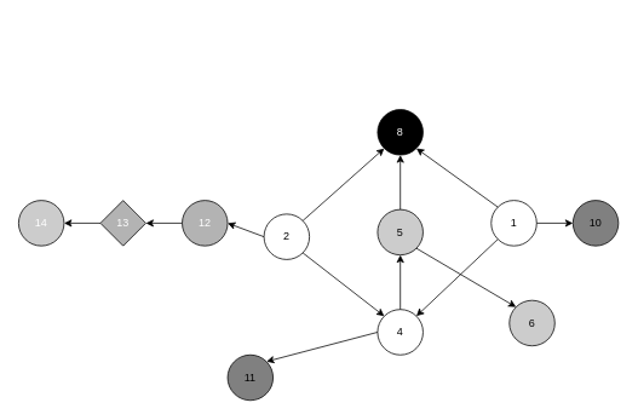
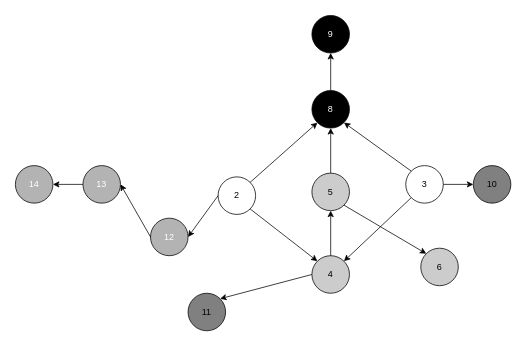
  <mxCell id="0" />
  <mxCell id="1" parent="0" />
  <mxCell id="2" value="2" style="ellipse;whiteSpace=wrap;html=1;aspect=fixed;fillColor=#FFFFFF;" parent="1" vertex="1"><mxGeometry x="290" y="235" width="50" height="50" as="geometry" /></mxCell>
- <mxCell id="3" value="1" style="ellipse;whiteSpace=wrap;html=1;aspect=fixed;fillColor=#FFFFFF;" parent="1" vertex="1"><mxGeometry x="540" y="220" width="50" height="50" as="geometry" /></mxCell>
- <mxCell id="4" value="4" style="ellipse;whiteSpace=wrap;html=1;aspect=fixed;strokeColor=#000000;fillColor=#ffffff;" parent="1" vertex="1"><mxGeometry x="415" y="340" width="50" height="50" as="geometry" /></mxCell>
+ <mxCell id="3" value="3" style="ellipse;whiteSpace=wrap;html=1;aspect=fixed;fillColor=#FFFFFF;" parent="1" vertex="1"><mxGeometry x="540" y="220" width="50" height="50" as="geometry" /></mxCell>
+ <mxCell id="4" value="4" style="ellipse;whiteSpace=wrap;html=1;aspect=fixed;strokeColor=#000000;fillColor=#CCCCCC;" parent="1" vertex="1"><mxGeometry x="415" y="340" width="50" height="50" as="geometry" /></mxCell>
  <mxCell id="5" value="11" style="ellipse;whiteSpace=wrap;html=1;aspect=fixed;fillColor=#808080;strokeColor=#000000;" parent="1" vertex="1"><mxGeometry x="250" y="390" width="50" height="50" as="geometry" /></mxCell>
  <mxCell id="6" value="5" style="ellipse;whiteSpace=wrap;html=1;aspect=fixed;fillColor=#CCCCCC;strokeColor=#000000;" parent="1" vertex="1"><mxGeometry x="415" y="230" width="50" height="50" as="geometry" /></mxCell>
  <mxCell id="7" value="6" style="ellipse;whiteSpace=wrap;html=1;aspect=fixed;fillColor=#CCCCCC;" parent="1" vertex="1"><mxGeometry x="560" y="330" width="50" height="50" as="geometry" /></mxCell>
  <mxCell id="8" value="&lt;font color=&quot;#ffffff&quot;&gt;8&lt;/font&gt;" style="ellipse;whiteSpace=wrap;html=1;aspect=fixed;fillColor=#000000;" parent="1" vertex="1"><mxGeometry x="415" y="120" width="50" height="50" as="geometry" /></mxCell>
- <mxCell id="10" value="&lt;font color=&quot;#ffffff&quot;&gt;12&lt;/font&gt;" style="ellipse;whiteSpace=wrap;html=1;aspect=fixed;fillColor=#B3B3B3;" parent="1" vertex="1"><mxGeometry x="200" y="220" width="50" height="50" as="geometry" /></mxCell>
- <mxCell id="11" value="&lt;font color=&quot;#ffffff&quot;&gt;13&lt;/font&gt;" style="rhombus;whiteSpace=wrap;html=1;aspect=fixed;fillColor=#B3B3B3;" parent="1" vertex="1"><mxGeometry x="110" y="220" width="50" height="50" as="geometry" /></mxCell>
- <mxCell id="12" value="&lt;font color=&quot;#ffffff&quot;&gt;14&lt;/font&gt;" style="ellipse;whiteSpace=wrap;html=1;aspect=fixed;strokeColor=#000000;shadow=0;fillColor=#cccccc;" parent="1" vertex="1"><mxGeometry x="20" y="220" width="50" height="50" as="geometry" /></mxCell>
+ <mxCell id="9" value="&lt;font color=&quot;#ffffff&quot;&gt;9&lt;/font&gt;" style="ellipse;whiteSpace=wrap;html=1;aspect=fixed;fillColor=#000000;" parent="1" vertex="1"><mxGeometry x="415" y="20" width="50" height="50" as="geometry" /></mxCell>
+ <mxCell id="10" value="&lt;font color=&quot;#ffffff&quot;&gt;12&lt;/font&gt;" style="ellipse;whiteSpace=wrap;html=1;aspect=fixed;fillColor=#B3B3B3;" parent="1" vertex="1"><mxGeometry x="200" y="290" width="50" height="50" as="geometry" /></mxCell>
+ <mxCell id="11" value="&lt;font color=&quot;#ffffff&quot;&gt;13&lt;/font&gt;" style="ellipse;whiteSpace=wrap;html=1;aspect=fixed;fillColor=#B3B3B3;" parent="1" vertex="1"><mxGeometry x="110" y="220" width="50" height="50" as="geometry" /></mxCell>
+ <mxCell id="12" value="&lt;font color=&quot;#ffffff&quot;&gt;14&lt;/font&gt;" style="ellipse;whiteSpace=wrap;html=1;aspect=fixed;strokeColor=#000000;shadow=0;fillColor=#B3B3B3;" parent="1" vertex="1"><mxGeometry x="20" y="220" width="50" height="50" as="geometry" /></mxCell>
  <mxCell id="13" value="10" style="ellipse;whiteSpace=wrap;html=1;aspect=fixed;strokeColor=#000000;fillColor=#808080;" parent="1" vertex="1"><mxGeometry x="630" y="220" width="50" height="50" as="geometry" /></mxCell>
  <mxCell id="14" value="" style="endArrow=classic;html=1;rounded=0;exitX=1;exitY=1;exitDx=0;exitDy=0;entryX=0;entryY=0;entryDx=0;entryDy=0;" parent="1" source="2" target="4" edge="1"><mxGeometry width="50" height="50" relative="1" as="geometry"><mxPoint x="390" y="390" as="sourcePoint" /><mxPoint x="430" y="330" as="targetPoint" /></mxGeometry></mxCell>
  <mxCell id="15" value="" style="endArrow=classic;html=1;rounded=0;exitX=0;exitY=1;exitDx=0;exitDy=0;entryX=1;entryY=0;entryDx=0;entryDy=0;" parent="1" source="3" target="4" edge="1"><mxGeometry width="50" height="50" relative="1" as="geometry"><mxPoint x="342.678" y="272.678" as="sourcePoint" /><mxPoint x="460" y="330" as="targetPoint" /></mxGeometry></mxCell>
  <mxCell id="16" value="" style="endArrow=classic;html=1;rounded=0;entryX=1;entryY=0;entryDx=0;entryDy=0;exitX=0;exitY=0.5;exitDx=0;exitDy=0;" parent="1" source="4" target="5" edge="1"><mxGeometry width="50" height="50" relative="1" as="geometry"><mxPoint x="330" y="340" as="sourcePoint" /><mxPoint x="440" y="340" as="targetPoint" /></mxGeometry></mxCell>
  <mxCell id="17" value="" style="endArrow=classic;html=1;rounded=0;entryX=0;entryY=0.5;entryDx=0;entryDy=0;exitX=1;exitY=0.5;exitDx=0;exitDy=0;" parent="1" source="3" target="13" edge="1"><mxGeometry width="50" height="50" relative="1" as="geometry"><mxPoint x="455" y="385" as="sourcePoint" /><mxPoint x="342.678" y="452.322" as="targetPoint" /></mxGeometry></mxCell>
  <mxCell id="18" value="" style="endArrow=classic;html=1;rounded=0;entryX=1;entryY=0.5;entryDx=0;entryDy=0;exitX=0;exitY=0.5;exitDx=0;exitDy=0;" parent="1" source="2" target="10" edge="1"><mxGeometry width="50" height="50" relative="1" as="geometry"><mxPoint x="465" y="395" as="sourcePoint" /><mxPoint x="352.678" y="462.322" as="targetPoint" /></mxGeometry></mxCell>
  <mxCell id="19" value="" style="endArrow=classic;html=1;rounded=0;entryX=1;entryY=0.5;entryDx=0;entryDy=0;exitX=0;exitY=0.5;exitDx=0;exitDy=0;" parent="1" source="10" target="11" edge="1"><mxGeometry width="50" height="50" relative="1" as="geometry"><mxPoint x="300" y="255" as="sourcePoint" /><mxPoint x="240" y="255" as="targetPoint" /></mxGeometry></mxCell>
  <mxCell id="20" value="" style="endArrow=classic;html=1;rounded=0;entryX=1;entryY=0.5;entryDx=0;entryDy=0;exitX=0;exitY=0.5;exitDx=0;exitDy=0;" parent="1" source="11" target="12" edge="1"><mxGeometry width="50" height="50" relative="1" as="geometry"><mxPoint x="310" y="265" as="sourcePoint" /><mxPoint x="250" y="265" as="targetPoint" /></mxGeometry></mxCell>
  <mxCell id="21" value="" style="endArrow=classic;html=1;rounded=0;entryX=0;entryY=1;entryDx=0;entryDy=0;exitX=1;exitY=0;exitDx=0;exitDy=0;" parent="1" source="2" target="8" edge="1"><mxGeometry width="50" height="50" relative="1" as="geometry"><mxPoint x="320" y="275" as="sourcePoint" /><mxPoint x="260" y="275" as="targetPoint" /></mxGeometry></mxCell>
  <mxCell id="22" value="" style="endArrow=classic;html=1;rounded=0;entryX=1;entryY=1;entryDx=0;entryDy=0;exitX=0;exitY=0;exitDx=0;exitDy=0;" parent="1" source="3" target="8" edge="1"><mxGeometry width="50" height="50" relative="1" as="geometry"><mxPoint x="330" y="285" as="sourcePoint" /><mxPoint x="270" y="285" as="targetPoint" /></mxGeometry></mxCell>
+ <mxCell id="23" value="" style="endArrow=classic;html=1;rounded=0;entryX=0.5;entryY=1;entryDx=0;entryDy=0;exitX=0.5;exitY=0;exitDx=0;exitDy=0;" parent="1" source="8" target="9" edge="1"><mxGeometry width="50" height="50" relative="1" as="geometry"><mxPoint x="340" y="295" as="sourcePoint" /><mxPoint x="280" y="295" as="targetPoint" /></mxGeometry></mxCell>
  <mxCell id="24" value="" style="endArrow=classic;html=1;rounded=0;exitX=0.5;exitY=0;exitDx=0;exitDy=0;entryX=0.5;entryY=1;entryDx=0;entryDy=0;" parent="1" source="4" target="6" edge="1"><mxGeometry width="50" height="50" relative="1" as="geometry"><mxPoint x="390" y="290" as="sourcePoint" /><mxPoint x="440" y="240" as="targetPoint" /></mxGeometry></mxCell>
  <mxCell id="25" value="" style="endArrow=classic;html=1;rounded=0;exitX=0.5;exitY=0;exitDx=0;exitDy=0;entryX=0.5;entryY=1;entryDx=0;entryDy=0;" parent="1" source="6" target="8" edge="1"><mxGeometry width="50" height="50" relative="1" as="geometry"><mxPoint x="450" y="350" as="sourcePoint" /><mxPoint x="450" y="290" as="targetPoint" /></mxGeometry></mxCell>
  <mxCell id="26" value="" style="endArrow=classic;html=1;rounded=0;exitX=1;exitY=1;exitDx=0;exitDy=0;entryX=0;entryY=0;entryDx=0;entryDy=0;" parent="1" source="6" target="7" edge="1"><mxGeometry width="50" height="50" relative="1" as="geometry"><mxPoint x="390" y="290" as="sourcePoint" /><mxPoint x="440" y="240" as="targetPoint" /></mxGeometry></mxCell>
